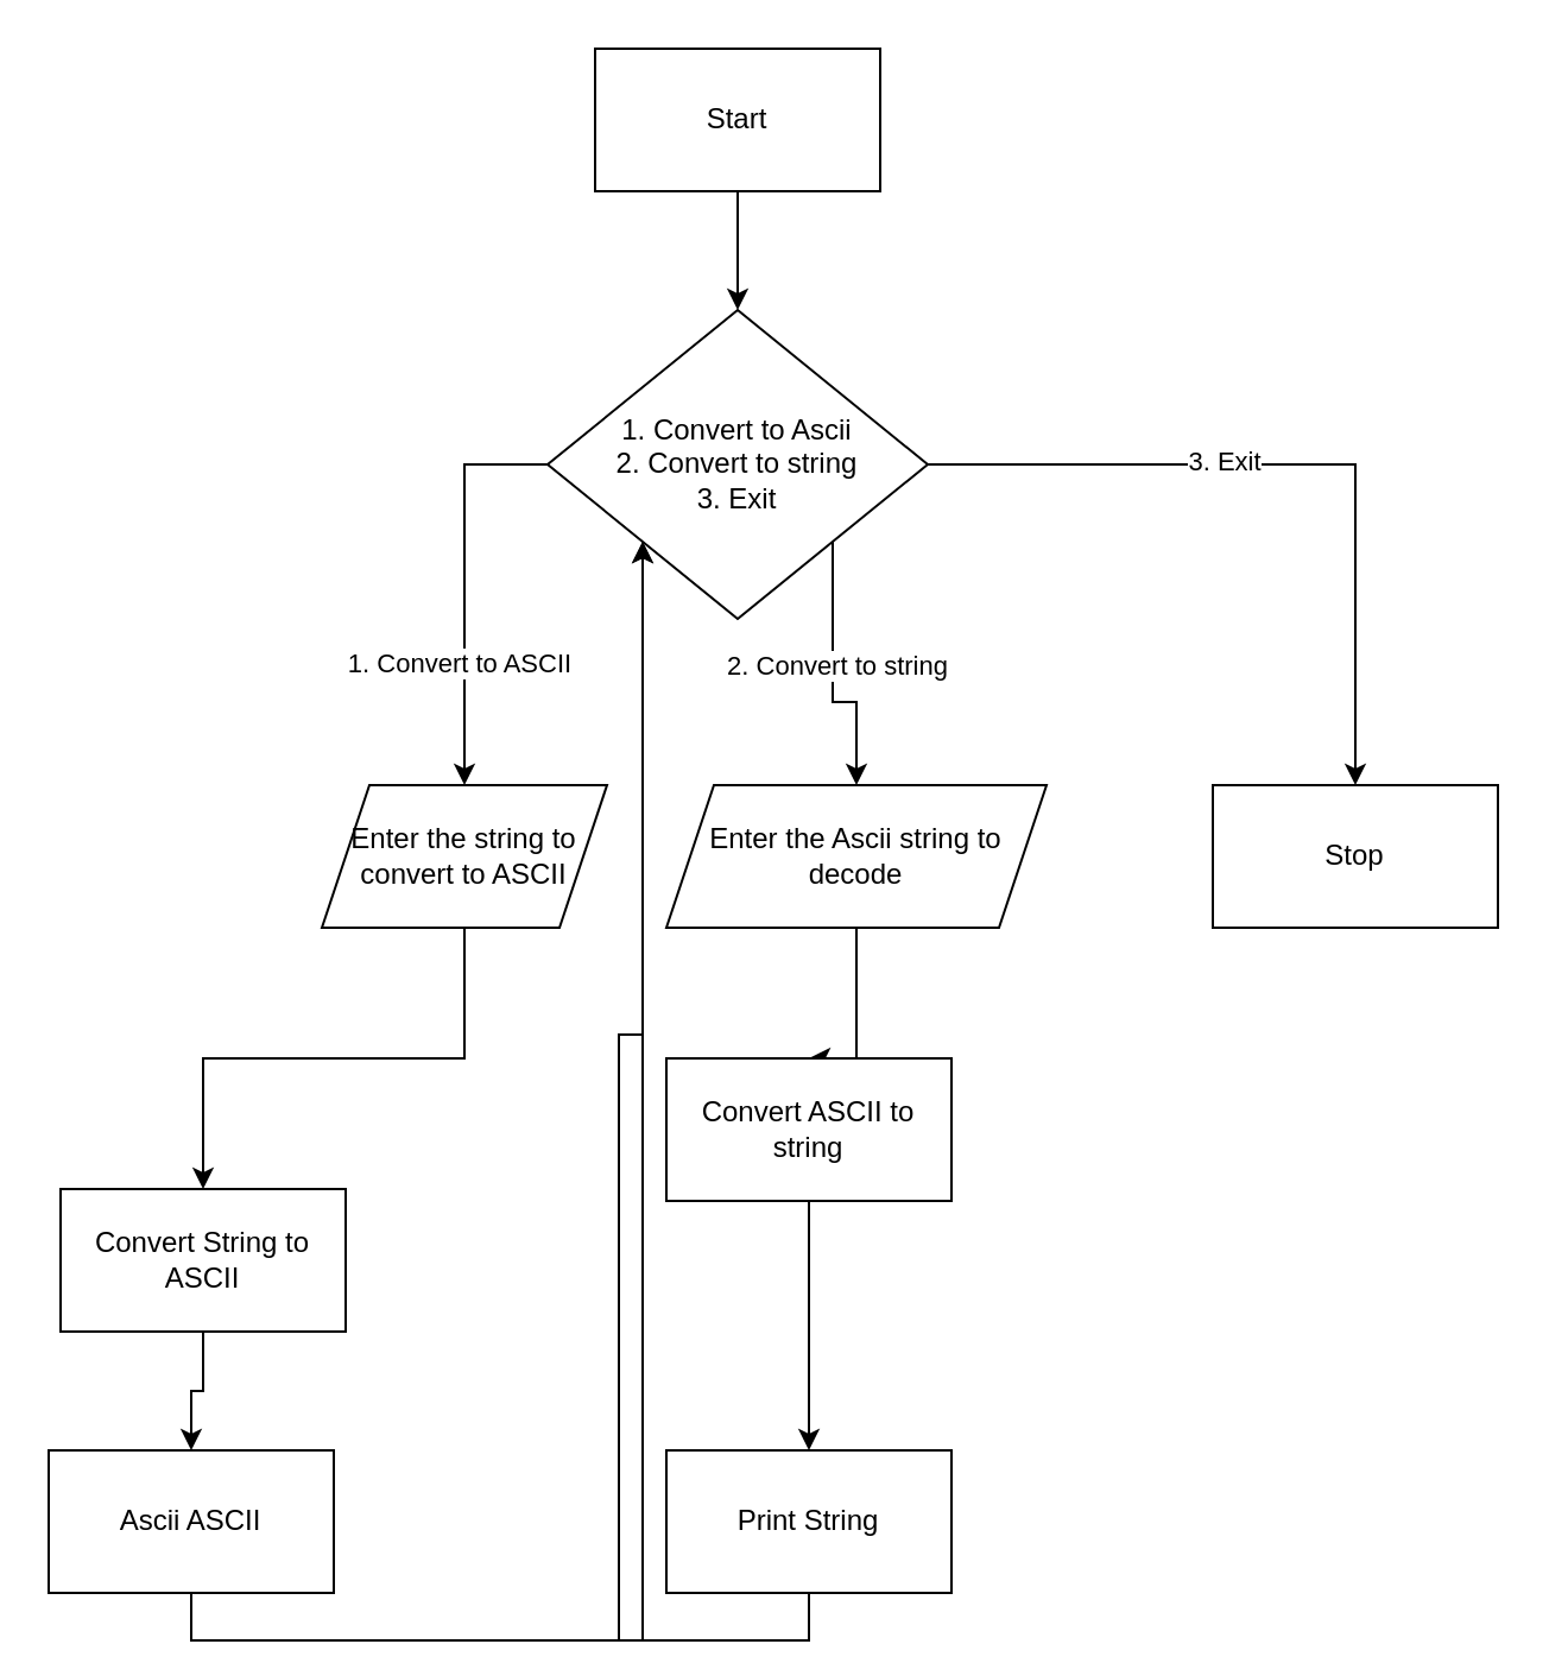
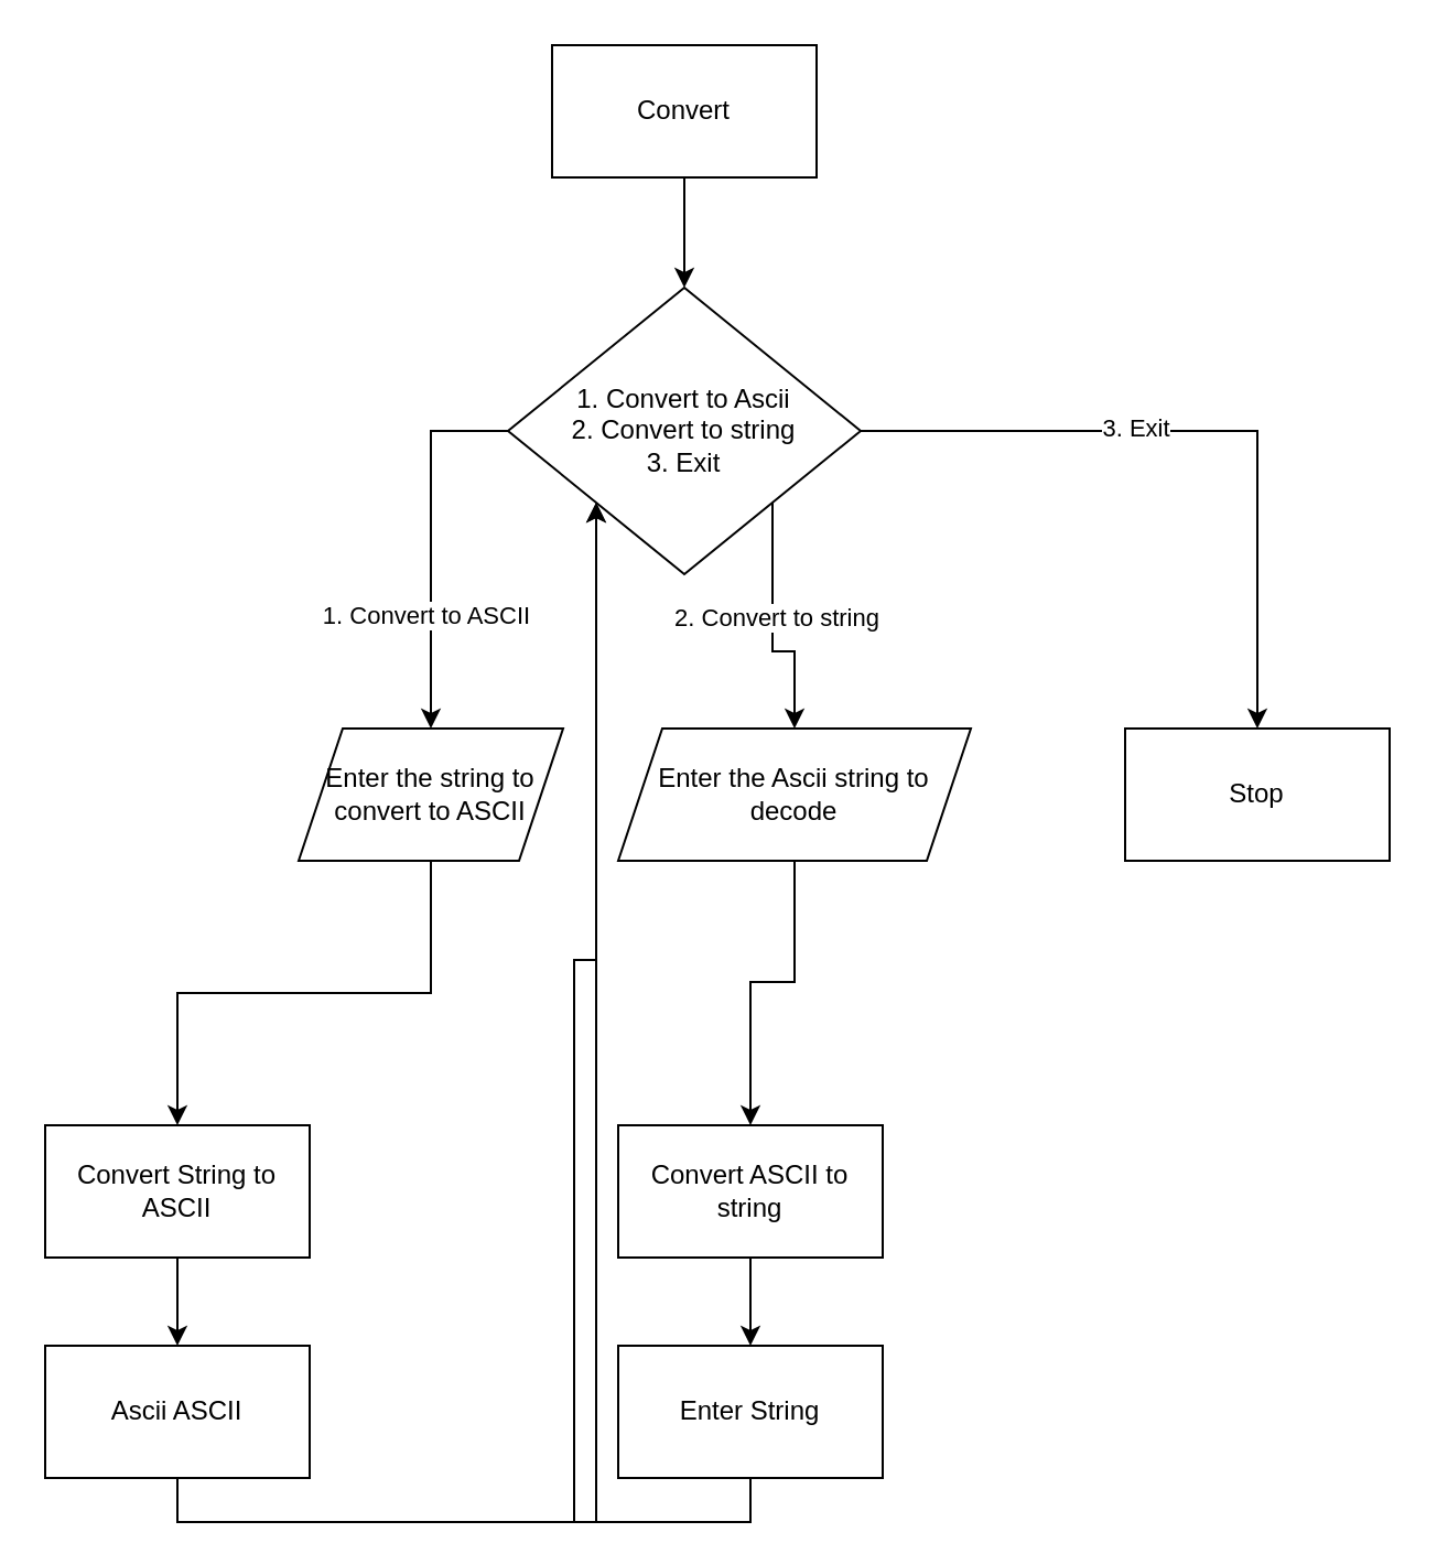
  <mxCell id="0" />
  <mxCell id="1" parent="0" />
  <mxCell id="2" style="edgeStyle=orthogonalEdgeStyle;rounded=0;orthogonalLoop=1;jettySize=auto;html=1;exitX=0.5;exitY=1;exitDx=0;exitDy=0;entryX=0.5;entryY=0;entryDx=0;entryDy=0;" edge="1" parent="1" source="3" target="10"><mxGeometry relative="1" as="geometry" /></mxCell>
- <mxCell id="3" value="Start" style="rounded=0;whiteSpace=wrap;html=1;" vertex="1" parent="1"><mxGeometry x="250" y="20" width="120" height="60" as="geometry" /></mxCell>
+ <mxCell id="3" value="Convert" style="rounded=0;whiteSpace=wrap;html=1;" vertex="1" parent="1"><mxGeometry x="250" y="20" width="120" height="60" as="geometry" /></mxCell>
  <mxCell id="4" style="edgeStyle=orthogonalEdgeStyle;rounded=0;orthogonalLoop=1;jettySize=auto;html=1;exitX=1;exitY=0.5;exitDx=0;exitDy=0;entryX=0.5;entryY=0;entryDx=0;entryDy=0;" edge="1" parent="1" source="10" target="15"><mxGeometry relative="1" as="geometry" /></mxCell>
  <mxCell id="5" value="3. Exit" style="edgeLabel;html=1;align=center;verticalAlign=middle;resizable=0;points=[];" vertex="1" connectable="0" parent="4"><mxGeometry x="-0.213" y="2" relative="1" as="geometry"><mxPoint as="offset" /></mxGeometry></mxCell>
  <mxCell id="6" style="edgeStyle=orthogonalEdgeStyle;rounded=0;orthogonalLoop=1;jettySize=auto;html=1;exitX=1;exitY=1;exitDx=0;exitDy=0;entryX=0.5;entryY=0;entryDx=0;entryDy=0;" edge="1" parent="1" source="10" target="14"><mxGeometry relative="1" as="geometry" /></mxCell>
  <mxCell id="7" value="2. Convert to string" style="edgeLabel;html=1;align=center;verticalAlign=middle;resizable=0;points=[];" vertex="1" connectable="0" parent="6"><mxGeometry x="-0.084" y="1" relative="1" as="geometry"><mxPoint as="offset" /></mxGeometry></mxCell>
  <mxCell id="8" style="edgeStyle=orthogonalEdgeStyle;rounded=0;orthogonalLoop=1;jettySize=auto;html=1;exitX=0;exitY=0.5;exitDx=0;exitDy=0;entryX=0.5;entryY=0;entryDx=0;entryDy=0;" edge="1" parent="1" source="10" target="12"><mxGeometry relative="1" as="geometry" /></mxCell>
  <mxCell id="9" value="1. Convert to ASCII" style="edgeLabel;html=1;align=center;verticalAlign=middle;resizable=0;points=[];" vertex="1" connectable="0" parent="8"><mxGeometry x="0.39" y="-3" relative="1" as="geometry"><mxPoint as="offset" /></mxGeometry></mxCell>
  <mxCell id="10" value="1. Convert to Ascii&lt;div&gt;2. Convert to string&lt;/div&gt;&lt;div&gt;3. Exit&lt;/div&gt;" style="rhombus;whiteSpace=wrap;html=1;" vertex="1" parent="1"><mxGeometry x="230" y="130" width="160" height="130" as="geometry" /></mxCell>
  <mxCell id="11" style="edgeStyle=orthogonalEdgeStyle;rounded=0;orthogonalLoop=1;jettySize=auto;html=1;exitX=0.5;exitY=1;exitDx=0;exitDy=0;" edge="1" parent="1" source="12" target="21"><mxGeometry relative="1" as="geometry" /></mxCell>
  <mxCell id="12" value="Enter the string to convert to ASCII" style="shape=parallelogram;perimeter=parallelogramPerimeter;whiteSpace=wrap;html=1;fixedSize=1;" vertex="1" parent="1"><mxGeometry x="135" y="330" width="120" height="60" as="geometry" /></mxCell>
  <mxCell id="13" style="edgeStyle=orthogonalEdgeStyle;rounded=0;orthogonalLoop=1;jettySize=auto;html=1;exitX=0.5;exitY=1;exitDx=0;exitDy=0;entryX=0.5;entryY=0;entryDx=0;entryDy=0;" edge="1" parent="1" source="14" target="17"><mxGeometry relative="1" as="geometry"><mxPoint x="340" y="500" as="targetPoint" /><Array as="points"><mxPoint x="340" y="445" /><mxPoint x="341" y="445" /></Array></mxGeometry></mxCell>
  <mxCell id="14" value="Enter the Ascii string to decode" style="shape=parallelogram;perimeter=parallelogramPerimeter;whiteSpace=wrap;html=1;fixedSize=1;" vertex="1" parent="1"><mxGeometry x="280" y="330" width="160" height="60" as="geometry" /></mxCell>
  <mxCell id="15" value="Stop" style="rounded=0;whiteSpace=wrap;html=1;" vertex="1" parent="1"><mxGeometry x="510" y="330" width="120" height="60" as="geometry" /></mxCell>
  <mxCell id="16" style="edgeStyle=orthogonalEdgeStyle;rounded=0;orthogonalLoop=1;jettySize=auto;html=1;exitX=0.5;exitY=1;exitDx=0;exitDy=0;" edge="1" parent="1" source="17" target="19"><mxGeometry relative="1" as="geometry" /></mxCell>
- <mxCell id="17" value="Convert ASCII to string" style="rounded=0;whiteSpace=wrap;html=1;" vertex="1" parent="1"><mxGeometry x="280" y="445" width="120" height="60" as="geometry" /></mxCell>
+ <mxCell id="17" value="Convert ASCII to string" style="rounded=0;whiteSpace=wrap;html=1;" vertex="1" parent="1"><mxGeometry x="280" y="510" width="120" height="60" as="geometry" /></mxCell>
  <mxCell id="18" style="edgeStyle=orthogonalEdgeStyle;rounded=0;orthogonalLoop=1;jettySize=auto;html=1;exitX=0.5;exitY=1;exitDx=0;exitDy=0;entryX=0;entryY=1;entryDx=0;entryDy=0;" edge="1" parent="1" source="19" target="10"><mxGeometry relative="1" as="geometry" /></mxCell>
- <mxCell id="19" value="Print String" style="rounded=0;whiteSpace=wrap;html=1;" vertex="1" parent="1"><mxGeometry x="280" y="610" width="120" height="60" as="geometry" /></mxCell>
+ <mxCell id="19" value="Enter String" style="rounded=0;whiteSpace=wrap;html=1;" vertex="1" parent="1"><mxGeometry x="280" y="610" width="120" height="60" as="geometry" /></mxCell>
  <mxCell id="20" style="edgeStyle=orthogonalEdgeStyle;rounded=0;orthogonalLoop=1;jettySize=auto;html=1;exitX=0.5;exitY=1;exitDx=0;exitDy=0;" edge="1" parent="1" source="21" target="23"><mxGeometry relative="1" as="geometry" /></mxCell>
- <mxCell id="21" value="Convert String to ASCII" style="rounded=0;whiteSpace=wrap;html=1;" vertex="1" parent="1"><mxGeometry x="25" y="500" width="120" height="60" as="geometry" /></mxCell>
+ <mxCell id="21" value="Convert String to ASCII" style="rounded=0;whiteSpace=wrap;html=1;" vertex="1" parent="1"><mxGeometry x="20" y="510" width="120" height="60" as="geometry" /></mxCell>
  <mxCell id="22" style="edgeStyle=orthogonalEdgeStyle;rounded=0;orthogonalLoop=1;jettySize=auto;html=1;exitX=0.5;exitY=1;exitDx=0;exitDy=0;entryX=0;entryY=1;entryDx=0;entryDy=0;" edge="1" parent="1" source="23" target="10"><mxGeometry relative="1" as="geometry" /></mxCell>
  <mxCell id="23" value="Ascii ASCII" style="rounded=0;whiteSpace=wrap;html=1;" vertex="1" parent="1"><mxGeometry x="20" y="610" width="120" height="60" as="geometry" /></mxCell>
